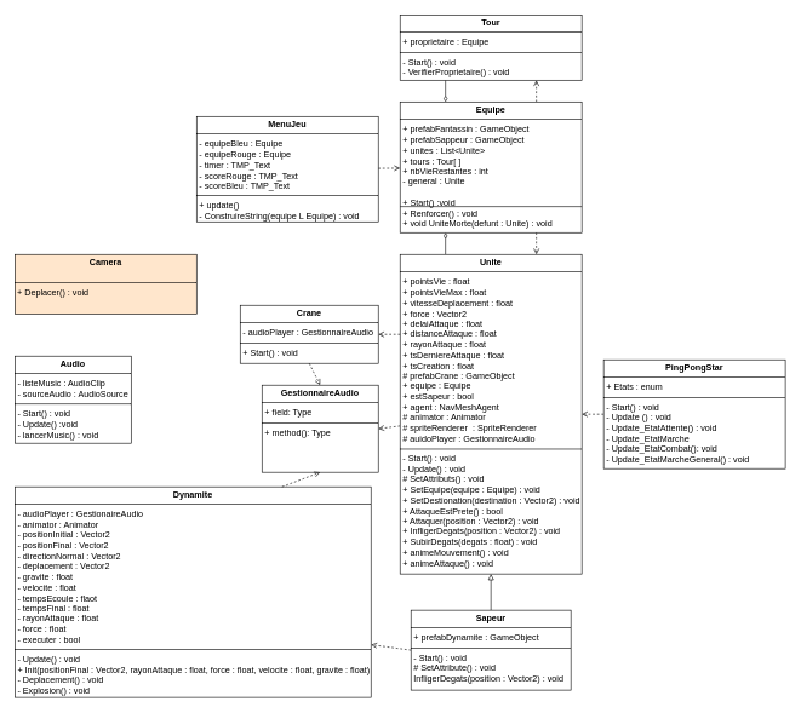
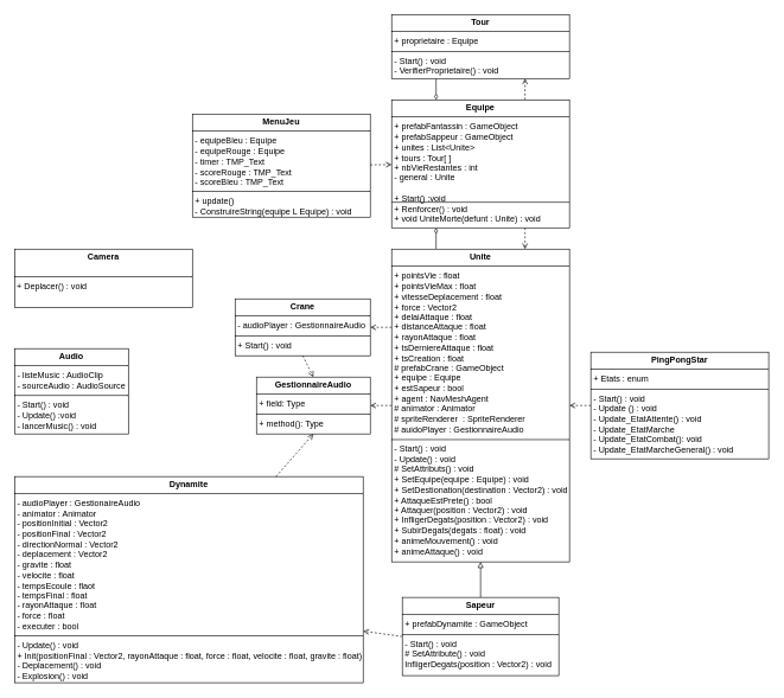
  <mxCell id="0" />
  <mxCell id="1" parent="0" />
  <mxCell id="2" style="rounded=0;orthogonalLoop=1;jettySize=auto;html=1;endArrow=diamondThin;endFill=0;strokeWidth=1;entryX=0.25;entryY=1;entryDx=0;entryDy=0;exitX=0.25;exitY=0;exitDx=0;exitDy=0;" parent="1" source="4" target="7" edge="1"><mxGeometry relative="1" as="geometry" /></mxCell>
  <mxCell id="3" style="rounded=0;orthogonalLoop=1;jettySize=auto;html=1;dashed=1;endArrow=open;endFill=0;entryX=1;entryY=0.5;entryDx=0;entryDy=0;" edge="1" parent="1" source="4" target="22"><mxGeometry relative="1" as="geometry" /></mxCell>
  <mxCell id="4" value="&lt;p style=&quot;margin:0px;margin-top:4px;text-align:center;&quot;&gt;&lt;b style=&quot;background-color: transparent; color: light-dark(rgb(0, 0, 0), rgb(255, 255, 255));&quot;&gt;Unite&lt;/b&gt;&lt;/p&gt;&lt;hr size=&quot;1&quot; style=&quot;border-style:solid;&quot;&gt;&lt;p style=&quot;margin:0px;margin-left:4px;&quot;&gt;+ pointsVie : float&lt;/p&gt;&lt;p style=&quot;margin:0px;margin-left:4px;&quot;&gt;+ pointsVieMax : float&lt;/p&gt;&lt;p style=&quot;margin:0px;margin-left:4px;&quot;&gt;+ vitesseDeplacement : float&lt;/p&gt;&lt;p style=&quot;margin:0px;margin-left:4px;&quot;&gt;+ force : Vector2&lt;/p&gt;&lt;p style=&quot;margin:0px;margin-left:4px;&quot;&gt;+ delaiAttaque : float&lt;/p&gt;&lt;p style=&quot;margin:0px;margin-left:4px;&quot;&gt;+ distanceAttaque : float&lt;/p&gt;&lt;p style=&quot;margin:0px;margin-left:4px;&quot;&gt;+ rayonAttaque : float&lt;/p&gt;&lt;p style=&quot;margin:0px;margin-left:4px;&quot;&gt;+ tsDerniereAttaque : float&lt;/p&gt;&lt;p style=&quot;margin:0px;margin-left:4px;&quot;&gt;+ tsCreation : float&lt;/p&gt;&lt;p style=&quot;margin:0px;margin-left:4px;&quot;&gt;# prefabCrane : GameObject&lt;/p&gt;&lt;p style=&quot;margin:0px;margin-left:4px;&quot;&gt;+ equipe : Equipe&lt;/p&gt;&lt;p style=&quot;margin:0px;margin-left:4px;&quot;&gt;+ estSapeur : bool&lt;/p&gt;&lt;p style=&quot;margin:0px;margin-left:4px;&quot;&gt;+ agent : NavMeshAgent&lt;/p&gt;&lt;p style=&quot;margin:0px;margin-left:4px;&quot;&gt;# animator : Animator&lt;/p&gt;&lt;p style=&quot;margin:0px;margin-left:4px;&quot;&gt;# spriteRenderer&amp;nbsp; : SpriteRenderer&lt;/p&gt;&lt;p style=&quot;margin:0px;margin-left:4px;&quot;&gt;# auidoPlayer : GestionnaireAudio&lt;/p&gt;&lt;hr size=&quot;1&quot; style=&quot;border-style:solid;&quot;&gt;&lt;p style=&quot;margin:0px;margin-left:4px;&quot;&gt;- Start() : void&lt;/p&gt;&lt;p style=&quot;margin:0px;margin-left:4px;&quot;&gt;- Update() : void&lt;/p&gt;&lt;p style=&quot;margin:0px;margin-left:4px;&quot;&gt;# SetAttributs() : void&lt;/p&gt;&lt;p style=&quot;margin:0px;margin-left:4px;&quot;&gt;+ SetEquipe(equipe : Equipe) : void&lt;/p&gt;&lt;p style=&quot;margin:0px;margin-left:4px;&quot;&gt;+ SetDestionation(destination : Vector2) : void&lt;/p&gt;&lt;p style=&quot;margin:0px;margin-left:4px;&quot;&gt;+ AttaqueEstPrete() : bool&lt;/p&gt;&lt;p style=&quot;margin:0px;margin-left:4px;&quot;&gt;+ Attaquer(position : Vector2) : void&lt;/p&gt;&lt;p style=&quot;margin:0px;margin-left:4px;&quot;&gt;+ InfligerDegats(position : Vector2) : void&lt;/p&gt;&lt;p style=&quot;margin:0px;margin-left:4px;&quot;&gt;+ SubirDegats(degats : float) : void&lt;/p&gt;&lt;p style=&quot;margin:0px;margin-left:4px;&quot;&gt;+ animeMouvement() : void&lt;/p&gt;&lt;p style=&quot;margin:0px;margin-left:4px;&quot;&gt;+ animeAttaque() : void&lt;/p&gt;&lt;p style=&quot;margin:0px;margin-left:4px;&quot;&gt;&lt;br&gt;&lt;/p&gt;" style="verticalAlign=top;align=left;overflow=fill;html=1;whiteSpace=wrap;" parent="1" vertex="1"><mxGeometry x="550" y="350" width="250" height="440" as="geometry" /></mxCell>
  <mxCell id="5" style="rounded=0;orthogonalLoop=1;jettySize=auto;html=1;endArrow=open;endFill=0;dashed=1;entryX=0.75;entryY=1;entryDx=0;entryDy=0;exitX=0.75;exitY=0;exitDx=0;exitDy=0;" parent="1" source="7" target="10" edge="1"><mxGeometry relative="1" as="geometry" /></mxCell>
  <mxCell id="6" style="rounded=0;orthogonalLoop=1;jettySize=auto;html=1;dashed=1;exitX=0.75;exitY=1;exitDx=0;exitDy=0;entryX=0.75;entryY=0;entryDx=0;entryDy=0;endArrow=open;endFill=0;" edge="1" parent="1" source="7" target="4"><mxGeometry relative="1" as="geometry" /></mxCell>
  <mxCell id="7" value="&lt;p style=&quot;margin:0px;margin-top:4px;text-align:center;&quot;&gt;&lt;b&gt;Equipe&lt;/b&gt;&lt;/p&gt;&lt;hr size=&quot;1&quot; style=&quot;border-style:solid;&quot;&gt;&lt;p style=&quot;margin:0px;margin-left:4px;&quot;&gt;+ prefabFantassin : GameObject&lt;/p&gt;&lt;p style=&quot;margin:0px;margin-left:4px;&quot;&gt;+ prefabSappeur : GameObject&lt;/p&gt;&lt;p style=&quot;margin:0px;margin-left:4px;&quot;&gt;+ unites : List&amp;lt;Unite&amp;gt;&lt;/p&gt;&lt;p style=&quot;margin:0px;margin-left:4px;&quot;&gt;+ tours : Tour[ ]&lt;/p&gt;&lt;p style=&quot;margin:0px;margin-left:4px;&quot;&gt;+ nbVieRestantes : int&lt;/p&gt;&lt;p style=&quot;margin:0px;margin-left:4px;&quot;&gt;- general : Unite&lt;/p&gt;&lt;p style=&quot;margin:0px;margin-left:4px;&quot;&gt;&lt;br&gt;&lt;/p&gt;&lt;p style=&quot;margin:0px;margin-left:4px;&quot;&gt;+ Start() :void&lt;/p&gt;&lt;p style=&quot;margin:0px;margin-left:4px;&quot;&gt;+ Renforcer() : void&lt;/p&gt;&lt;p style=&quot;margin:0px;margin-left:4px;&quot;&gt;+ void UniteMorte(defunt : Unite) : void&lt;/p&gt;" style="verticalAlign=top;align=left;overflow=fill;html=1;whiteSpace=wrap;" parent="1" vertex="1"><mxGeometry x="550" y="140" width="250" height="180" as="geometry" /></mxCell>
  <mxCell id="8" style="rounded=0;orthogonalLoop=1;jettySize=auto;html=1;endArrow=block;endFill=0;exitX=0.5;exitY=0;exitDx=0;exitDy=0;" parent="1" source="25" target="4" edge="1"><mxGeometry relative="1" as="geometry" /></mxCell>
  <mxCell id="9" style="rounded=0;orthogonalLoop=1;jettySize=auto;html=1;endArrow=diamondThin;endFill=0;entryX=0.25;entryY=0;entryDx=0;entryDy=0;exitX=0.25;exitY=1;exitDx=0;exitDy=0;" edge="1" parent="1" source="10" target="7"><mxGeometry relative="1" as="geometry" /></mxCell>
  <mxCell id="10" value="&lt;p style=&quot;margin:0px;margin-top:4px;text-align:center;&quot;&gt;&lt;b&gt;Tour&lt;/b&gt;&lt;/p&gt;&lt;hr size=&quot;1&quot; style=&quot;border-style:solid;&quot;&gt;&lt;p style=&quot;margin:0px;margin-left:4px;&quot;&gt;+ proprietaire : Equipe&lt;span style=&quot;white-space: pre;&quot;&gt;&#09;&lt;/span&gt;&lt;/p&gt;&lt;hr size=&quot;1&quot; style=&quot;border-style:solid;&quot;&gt;&lt;p style=&quot;margin:0px;margin-left:4px;&quot;&gt;- Start() : void&lt;/p&gt;&lt;p style=&quot;margin:0px;margin-left:4px;&quot;&gt;- VerifierProprietaire() : void&lt;/p&gt;" style="verticalAlign=top;align=left;overflow=fill;html=1;whiteSpace=wrap;" parent="1" vertex="1"><mxGeometry x="550" y="20" width="250" height="90" as="geometry" /></mxCell>
  <mxCell id="11" style="rounded=0;orthogonalLoop=1;jettySize=auto;html=1;dashed=1;endArrow=open;endFill=0;" parent="1" source="12" target="4" edge="1"><mxGeometry relative="1" as="geometry" /></mxCell>
  <mxCell id="12" value="&lt;p style=&quot;margin:0px;margin-top:4px;text-align:center;&quot;&gt;&lt;b&gt;PingPongStar&lt;/b&gt;&lt;/p&gt;&lt;hr size=&quot;1&quot; style=&quot;border-style:solid;&quot;&gt;&lt;p style=&quot;margin:0px;margin-left:4px;&quot;&gt;+ Etats : enum&lt;/p&gt;&lt;hr size=&quot;1&quot; style=&quot;border-style:solid;&quot;&gt;&lt;p style=&quot;margin:0px;margin-left:4px;&quot;&gt;- Start() : void&lt;/p&gt;&lt;p style=&quot;margin:0px;margin-left:4px;&quot;&gt;- Update () : void&lt;/p&gt;&lt;p style=&quot;margin:0px;margin-left:4px;&quot;&gt;- Update_EtatAttente() : void&lt;/p&gt;&lt;p style=&quot;margin:0px;margin-left:4px;&quot;&gt;- Update_EtatMarche&lt;/p&gt;&lt;p style=&quot;margin:0px;margin-left:4px;&quot;&gt;- Update_EtatCombat(): void&lt;/p&gt;&lt;p style=&quot;margin:0px;margin-left:4px;&quot;&gt;- Update_EtatMarcheGeneral() : void&lt;/p&gt;&lt;p style=&quot;margin:0px;margin-left:4px;&quot;&gt;&lt;br&gt;&lt;/p&gt;" style="verticalAlign=top;align=left;overflow=fill;html=1;whiteSpace=wrap;" parent="1" vertex="1"><mxGeometry x="830" y="495" width="250" height="150" as="geometry" /></mxCell>
  <mxCell id="13" value="" style="line;strokeWidth=1;fillColor=none;align=left;verticalAlign=middle;spacingTop=-1;spacingLeft=3;spacingRight=3;rotatable=0;labelPosition=right;points=[];portConstraint=eastwest;strokeColor=inherit;" parent="1" vertex="1"><mxGeometry x="550" y="280" width="250" height="8" as="geometry" /></mxCell>
- <mxCell id="14" value="&lt;p style=&quot;margin:0px;margin-top:4px;text-align:center;&quot;&gt;&lt;b&gt;Camera&lt;/b&gt;&lt;/p&gt;&lt;br&gt;&lt;hr size=&quot;1&quot; style=&quot;border-style:solid;&quot;&gt;&lt;div style=&quot;height:2px;&quot;&gt;&amp;nbsp;+ Deplacer() : void&lt;br&gt;&lt;/div&gt;&lt;div style=&quot;height:2px;&quot;&gt;&lt;br&gt;&lt;/div&gt;" style="verticalAlign=top;align=left;overflow=fill;html=1;whiteSpace=wrap;rotation=0;fillColor=#ffe6cc;" parent="1" vertex="1"><mxGeometry x="20" y="350" width="250" height="82" as="geometry" /></mxCell>
+ <mxCell id="14" value="&lt;p style=&quot;margin:0px;margin-top:4px;text-align:center;&quot;&gt;&lt;b&gt;Camera&lt;/b&gt;&lt;/p&gt;&lt;br&gt;&lt;hr size=&quot;1&quot; style=&quot;border-style:solid;&quot;&gt;&lt;div style=&quot;height:2px;&quot;&gt;&amp;nbsp;+ Deplacer() : void&lt;br&gt;&lt;/div&gt;&lt;div style=&quot;height:2px;&quot;&gt;&lt;br&gt;&lt;/div&gt;" style="verticalAlign=top;align=left;overflow=fill;html=1;whiteSpace=wrap;rotation=0;" parent="1" vertex="1"><mxGeometry x="20" y="350" width="250" height="82" as="geometry" /></mxCell>
  <mxCell id="15" style="rounded=0;orthogonalLoop=1;jettySize=auto;html=1;endArrow=open;endFill=0;dashed=1;curved=0;" parent="1" source="16" target="7" edge="1"><mxGeometry relative="1" as="geometry" /></mxCell>
  <mxCell id="16" value="&lt;p style=&quot;margin:0px;margin-top:4px;text-align:center;&quot;&gt;&lt;b&gt;MenuJeu&lt;/b&gt;&lt;/p&gt;&lt;hr size=&quot;1&quot; style=&quot;border-style:solid;&quot;&gt;&lt;p style=&quot;margin:0px;margin-left:4px;&quot;&gt;- equipeBleu : Equipe&lt;/p&gt;&lt;p style=&quot;margin:0px;margin-left:4px;&quot;&gt;- equipeRouge : Equipe&lt;/p&gt;&lt;p style=&quot;margin:0px;margin-left:4px;&quot;&gt;- timer : TMP_Text&lt;/p&gt;&lt;p style=&quot;margin:0px;margin-left:4px;&quot;&gt;- scoreRouge : TMP_Text&lt;/p&gt;&lt;p style=&quot;margin:0px;margin-left:4px;&quot;&gt;- scoreBleu : TMP_Text&lt;/p&gt;&lt;hr size=&quot;1&quot; style=&quot;border-style:solid;&quot;&gt;&lt;p style=&quot;margin:0px;margin-left:4px;&quot;&gt;+ update()&lt;/p&gt;&lt;p style=&quot;margin:0px;margin-left:4px;&quot;&gt;- ConstruireString(equipe L Equipe) : void&lt;/p&gt;" style="verticalAlign=top;align=left;overflow=fill;html=1;whiteSpace=wrap;" parent="1" vertex="1"><mxGeometry x="270" y="160" width="250" height="145" as="geometry" /></mxCell>
  <mxCell id="17" style="rounded=0;orthogonalLoop=1;jettySize=auto;html=1;endArrow=open;endFill=0;dashed=1;entryX=1;entryY=0.75;entryDx=0;entryDy=0;exitX=0;exitY=0.5;exitDx=0;exitDy=0;" edge="1" parent="1" source="25" target="18"><mxGeometry relative="1" as="geometry"><mxPoint x="550" y="860" as="sourcePoint" /></mxGeometry></mxCell>
  <mxCell id="18" value="&lt;p style=&quot;margin:0px;margin-top:4px;text-align:center;&quot;&gt;&lt;b&gt;Dynamite&lt;/b&gt;&lt;/p&gt;&lt;hr size=&quot;1&quot; style=&quot;border-style:solid;&quot;&gt;&lt;p style=&quot;margin:0px;margin-left:4px;&quot;&gt;- audioPlayer : GestionaireAudio&lt;/p&gt;&lt;p style=&quot;margin:0px;margin-left:4px;&quot;&gt;- animator : Animator&lt;/p&gt;&lt;p style=&quot;margin:0px;margin-left:4px;&quot;&gt;- positionInitial : Vector2&lt;/p&gt;&lt;p style=&quot;margin:0px;margin-left:4px;&quot;&gt;- positionFinal :&amp;nbsp;&lt;span style=&quot;background-color: transparent; color: light-dark(rgb(0, 0, 0), rgb(255, 255, 255));&quot;&gt;Vector2&lt;/span&gt;&lt;/p&gt;&lt;p style=&quot;margin:0px;margin-left:4px;&quot;&gt;&lt;span style=&quot;background-color: transparent; color: light-dark(rgb(0, 0, 0), rgb(255, 255, 255));&quot;&gt;- directionNormal :&amp;nbsp;&lt;/span&gt;&lt;span style=&quot;background-color: transparent; color: light-dark(rgb(0, 0, 0), rgb(255, 255, 255));&quot;&gt;Vector2&lt;/span&gt;&lt;/p&gt;&lt;p style=&quot;margin:0px;margin-left:4px;&quot;&gt;&lt;span style=&quot;background-color: transparent; color: light-dark(rgb(0, 0, 0), rgb(255, 255, 255));&quot;&gt;- deplacement :&amp;nbsp;&lt;/span&gt;&lt;span style=&quot;background-color: transparent; color: light-dark(rgb(0, 0, 0), rgb(255, 255, 255));&quot;&gt;Vector2&lt;/span&gt;&lt;/p&gt;&lt;p style=&quot;margin:0px;margin-left:4px;&quot;&gt;&lt;span style=&quot;background-color: transparent; color: light-dark(rgb(0, 0, 0), rgb(255, 255, 255));&quot;&gt;- gravite : float&lt;/span&gt;&lt;/p&gt;&lt;p style=&quot;margin:0px;margin-left:4px;&quot;&gt;&lt;span style=&quot;background-color: transparent; color: light-dark(rgb(0, 0, 0), rgb(255, 255, 255));&quot;&gt;- velocite : float&lt;/span&gt;&lt;/p&gt;&lt;p style=&quot;margin:0px;margin-left:4px;&quot;&gt;&lt;span style=&quot;background-color: transparent; color: light-dark(rgb(0, 0, 0), rgb(255, 255, 255));&quot;&gt;- tempsEcoule : flaot&lt;/span&gt;&lt;/p&gt;&lt;p style=&quot;margin:0px;margin-left:4px;&quot;&gt;&lt;span style=&quot;background-color: transparent; color: light-dark(rgb(0, 0, 0), rgb(255, 255, 255));&quot;&gt;- tempsFinal : float&lt;/span&gt;&lt;/p&gt;&lt;p style=&quot;margin:0px;margin-left:4px;&quot;&gt;&lt;span style=&quot;background-color: transparent; color: light-dark(rgb(0, 0, 0), rgb(255, 255, 255));&quot;&gt;- rayonAttaque : float&lt;/span&gt;&lt;/p&gt;&lt;p style=&quot;margin:0px;margin-left:4px;&quot;&gt;&lt;span style=&quot;background-color: transparent; color: light-dark(rgb(0, 0, 0), rgb(255, 255, 255));&quot;&gt;- force : float&lt;/span&gt;&lt;/p&gt;&lt;p style=&quot;margin:0px;margin-left:4px;&quot;&gt;&lt;span style=&quot;background-color: transparent; color: light-dark(rgb(0, 0, 0), rgb(255, 255, 255));&quot;&gt;- executer : bool&lt;/span&gt;&lt;/p&gt;&lt;hr size=&quot;1&quot; style=&quot;border-style:solid;&quot;&gt;&lt;p style=&quot;margin:0px;margin-left:4px;&quot;&gt;- Update() : void&amp;nbsp;&lt;/p&gt;&lt;p style=&quot;margin:0px;margin-left:4px;&quot;&gt;+ Init(positionFinal : Vector2, rayonAttaque : float, force : float, velocite : float, gravite : float)&lt;/p&gt;&lt;p style=&quot;margin:0px;margin-left:4px;&quot;&gt;- Deplacement() : void&lt;/p&gt;&lt;p style=&quot;margin:0px;margin-left:4px;&quot;&gt;- Explosion() : void&lt;/p&gt;" style="verticalAlign=top;align=left;overflow=fill;html=1;whiteSpace=wrap;" vertex="1" parent="1"><mxGeometry x="20" y="670" width="490" height="290" as="geometry" /></mxCell>
  <mxCell id="19" value="&lt;p style=&quot;margin:0px;margin-top:4px;text-align:center;&quot;&gt;&lt;b&gt;Audio&lt;/b&gt;&lt;/p&gt;&lt;hr size=&quot;1&quot; style=&quot;border-style:solid;&quot;&gt;&lt;p style=&quot;margin:0px;margin-left:4px;&quot;&gt;- listeMusic : AudioClip&lt;/p&gt;&lt;p style=&quot;margin:0px;margin-left:4px;&quot;&gt;- sourceAudio : AudioSource&lt;/p&gt;&lt;hr size=&quot;1&quot; style=&quot;border-style:solid;&quot;&gt;&lt;p style=&quot;margin:0px;margin-left:4px;&quot;&gt;- Start() : void&lt;/p&gt;&lt;p style=&quot;margin:0px;margin-left:4px;&quot;&gt;- Update() :void&lt;/p&gt;&lt;p style=&quot;margin:0px;margin-left:4px;&quot;&gt;- lancerMusic() : void&lt;/p&gt;&lt;p style=&quot;margin:0px;margin-left:4px;&quot;&gt;&lt;br&gt;&lt;/p&gt;&lt;p style=&quot;margin:0px;margin-left:4px;&quot;&gt;&lt;br&gt;&lt;/p&gt;" style="verticalAlign=top;align=left;overflow=fill;html=1;whiteSpace=wrap;" vertex="1" parent="1"><mxGeometry x="20" y="490" width="160" height="120" as="geometry" /></mxCell>
  <mxCell id="20" value="&lt;p style=&quot;margin:0px;margin-top:4px;text-align:center;&quot;&gt;&lt;b&gt;Crane&lt;/b&gt;&lt;/p&gt;&lt;hr size=&quot;1&quot; style=&quot;border-style:solid;&quot;&gt;&lt;p style=&quot;margin:0px;margin-left:4px;&quot;&gt;- audioPlayer : GestionnaireAudio&lt;/p&gt;&lt;hr size=&quot;1&quot; style=&quot;border-style:solid;&quot;&gt;&lt;p style=&quot;margin:0px;margin-left:4px;&quot;&gt;+ Start() : void&lt;/p&gt;" style="verticalAlign=top;align=left;overflow=fill;html=1;whiteSpace=wrap;" vertex="1" parent="1"><mxGeometry x="330" y="420" width="190" height="80" as="geometry" /></mxCell>
  <mxCell id="21" style="rounded=0;orthogonalLoop=1;jettySize=auto;html=1;dashed=1;endArrow=open;endFill=0;entryX=0.5;entryY=0;entryDx=0;entryDy=0;exitX=0.5;exitY=1;exitDx=0;exitDy=0;" edge="1" parent="1" source="20" target="22"><mxGeometry relative="1" as="geometry" /></mxCell>
- <mxCell id="22" value="&lt;p style=&quot;margin:0px;margin-top:4px;text-align:center;&quot;&gt;&lt;b&gt;GestionnaireAudio&lt;/b&gt;&lt;/p&gt;&lt;hr size=&quot;1&quot; style=&quot;border-style:solid;&quot;&gt;&lt;p style=&quot;margin:0px;margin-left:4px;&quot;&gt;+ field: Type&lt;/p&gt;&lt;hr size=&quot;1&quot; style=&quot;border-style:solid;&quot;&gt;&lt;p style=&quot;margin:0px;margin-left:4px;&quot;&gt;+ method(): Type&lt;/p&gt;" style="verticalAlign=top;align=left;overflow=fill;html=1;whiteSpace=wrap;" vertex="1" parent="1"><mxGeometry x="360" y="530" width="160" height="120" as="geometry" /></mxCell>
+ <mxCell id="22" value="&lt;p style=&quot;margin:0px;margin-top:4px;text-align:center;&quot;&gt;&lt;b&gt;GestionnaireAudio&lt;/b&gt;&lt;/p&gt;&lt;hr size=&quot;1&quot; style=&quot;border-style:solid;&quot;&gt;&lt;p style=&quot;margin:0px;margin-left:4px;&quot;&gt;+ field: Type&lt;/p&gt;&lt;hr size=&quot;1&quot; style=&quot;border-style:solid;&quot;&gt;&lt;p style=&quot;margin:0px;margin-left:4px;&quot;&gt;+ method(): Type&lt;/p&gt;" style="verticalAlign=top;align=left;overflow=fill;html=1;whiteSpace=wrap;" vertex="1" parent="1"><mxGeometry x="360" y="530" width="160" height="80" as="geometry" /></mxCell>
  <mxCell id="23" style="rounded=0;orthogonalLoop=1;jettySize=auto;html=1;dashed=1;endArrow=open;endFill=0;entryX=0.5;entryY=1;entryDx=0;entryDy=0;exitX=0.75;exitY=0;exitDx=0;exitDy=0;" edge="1" parent="1" source="18" target="22"><mxGeometry relative="1" as="geometry"><mxPoint x="367" y="470" as="sourcePoint" /><mxPoint x="260" y="560" as="targetPoint" /></mxGeometry></mxCell>
  <mxCell id="24" style="rounded=0;orthogonalLoop=1;jettySize=auto;html=1;dashed=1;endArrow=open;endFill=0;entryX=1;entryY=0.5;entryDx=0;entryDy=0;exitX=0;exitY=0.25;exitDx=0;exitDy=0;" edge="1" parent="1" source="4" target="20"><mxGeometry relative="1" as="geometry"><mxPoint x="560" y="629" as="sourcePoint" /><mxPoint x="390" y="695" as="targetPoint" /></mxGeometry></mxCell>
  <mxCell id="25" value="&lt;p style=&quot;margin:0px;margin-top:4px;text-align:center;&quot;&gt;&lt;b&gt;Sapeur&lt;/b&gt;&lt;/p&gt;&lt;hr size=&quot;1&quot; style=&quot;border-style:solid;&quot;&gt;&lt;p style=&quot;margin:0px;margin-left:4px;&quot;&gt;+ prefabDynamite : GameObject&lt;/p&gt;&lt;hr size=&quot;1&quot; style=&quot;border-style:solid;&quot;&gt;&lt;p style=&quot;margin:0px;margin-left:4px;&quot;&gt;- Start() : void&lt;/p&gt;&lt;p style=&quot;margin:0px;margin-left:4px;&quot;&gt;# SetAttribute() : void&lt;/p&gt;&lt;p style=&quot;margin:0px;margin-left:4px;&quot;&gt;InfligerDegats(position : Vector2) : void&lt;/p&gt;" style="verticalAlign=top;align=left;overflow=fill;html=1;whiteSpace=wrap;" vertex="1" parent="1"><mxGeometry x="565" y="840" width="220" height="110" as="geometry" /></mxCell>
